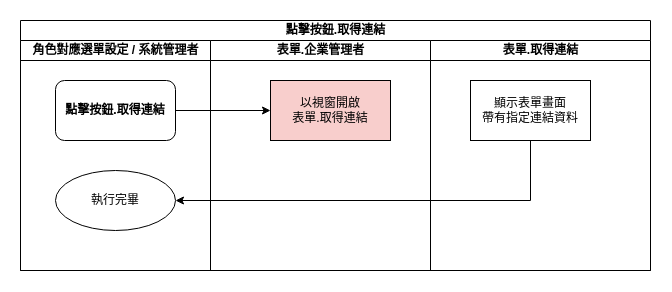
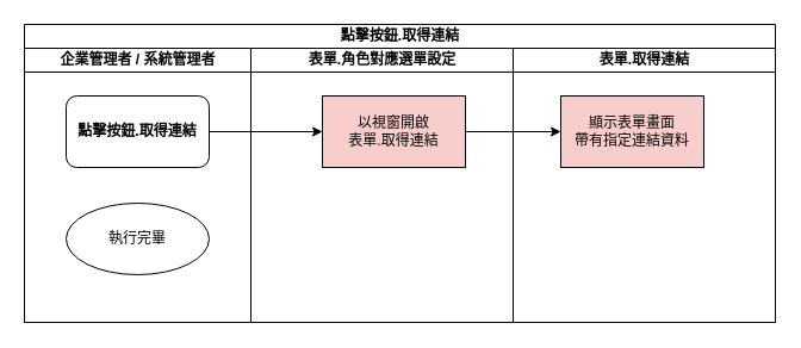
  <mxCell id="0" />
  <mxCell id="1" parent="0" />
  <mxCell id="2" value="點擊按鈕.取得連結" style="swimlane;html=1;childLayout=stackLayout;resizeParent=1;resizeParentMax=0;startSize=20;" vertex="1" parent="1"><mxGeometry x="20" y="20" width="630" height="250" as="geometry" /></mxCell>
- <mxCell id="3" value="角色對應選單設定 / 系統管理者" style="swimlane;html=1;startSize=20;" vertex="1" parent="2"><mxGeometry y="20" width="190" height="230" as="geometry" /></mxCell>
+ <mxCell id="3" value="企業管理者 / 系統管理者" style="swimlane;html=1;startSize=20;" vertex="1" parent="2"><mxGeometry y="20" width="190" height="230" as="geometry" /></mxCell>
  <mxCell id="4" value="執行完畢" style="ellipse;whiteSpace=wrap;html=1;" vertex="1" parent="3"><mxGeometry x="35" y="130" width="120" height="60" as="geometry" /></mxCell>
  <mxCell id="5" value="&lt;span style=&quot;font-weight: 700&quot;&gt;點擊按鈕.取得連結&lt;/span&gt;" style="rounded=1;whiteSpace=wrap;html=1;" vertex="1" parent="3"><mxGeometry x="35" y="40" width="120" height="60" as="geometry" /></mxCell>
  <mxCell id="6" style="edgeStyle=orthogonalEdgeStyle;rounded=0;orthogonalLoop=1;jettySize=auto;html=1;" edge="1" parent="2" source="5" target="8"><mxGeometry relative="1" as="geometry" /></mxCell>
- <mxCell id="7" value="表單.企業管理者" style="swimlane;html=1;startSize=20;" vertex="1" parent="2"><mxGeometry x="190" y="20" width="220" height="230" as="geometry" /></mxCell>
+ <mxCell id="7" value="表單.角色對應選單設定" style="swimlane;html=1;startSize=20;" vertex="1" parent="2"><mxGeometry x="190" y="20" width="220" height="230" as="geometry" /></mxCell>
  <mxCell id="8" value="以視窗開啟&lt;br&gt;表單.取得連結" style="rounded=0;whiteSpace=wrap;html=1;fillColor=#f8cecc;" vertex="1" parent="7"><mxGeometry x="60" y="40" width="120" height="60" as="geometry" /></mxCell>
  <mxCell id="9" value="表單.取得連結" style="swimlane;html=1;startSize=20;" vertex="1" parent="2"><mxGeometry x="410" y="20" width="220" height="230" as="geometry" /></mxCell>
- <mxCell id="10" value="顯示表單畫面&lt;br&gt;帶有指定連結資料" style="whiteSpace=wrap;html=1;rounded=0;" vertex="1" parent="9"><mxGeometry x="40" y="40" width="120" height="60" as="geometry" /></mxCell>
- <mxCell id="12" style="edgeStyle=orthogonalEdgeStyle;rounded=0;orthogonalLoop=1;jettySize=auto;html=1;entryX=1;entryY=0.5;entryDx=0;entryDy=0;exitX=0.5;exitY=1;exitDx=0;exitDy=0;" edge="1" parent="2" source="10" target="4"><mxGeometry relative="1" as="geometry" /></mxCell>
+ <mxCell id="10" value="顯示表單畫面&lt;br&gt;帶有指定連結資料" style="whiteSpace=wrap;html=1;rounded=0;fillColor=#f8cecc;" vertex="1" parent="9"><mxGeometry x="40" y="40" width="120" height="60" as="geometry" /></mxCell>
+ <mxCell id="11" value="" style="edgeStyle=orthogonalEdgeStyle;rounded=0;orthogonalLoop=1;jettySize=auto;html=1;" edge="1" parent="2" source="8" target="10"><mxGeometry relative="1" as="geometry" /></mxCell>
